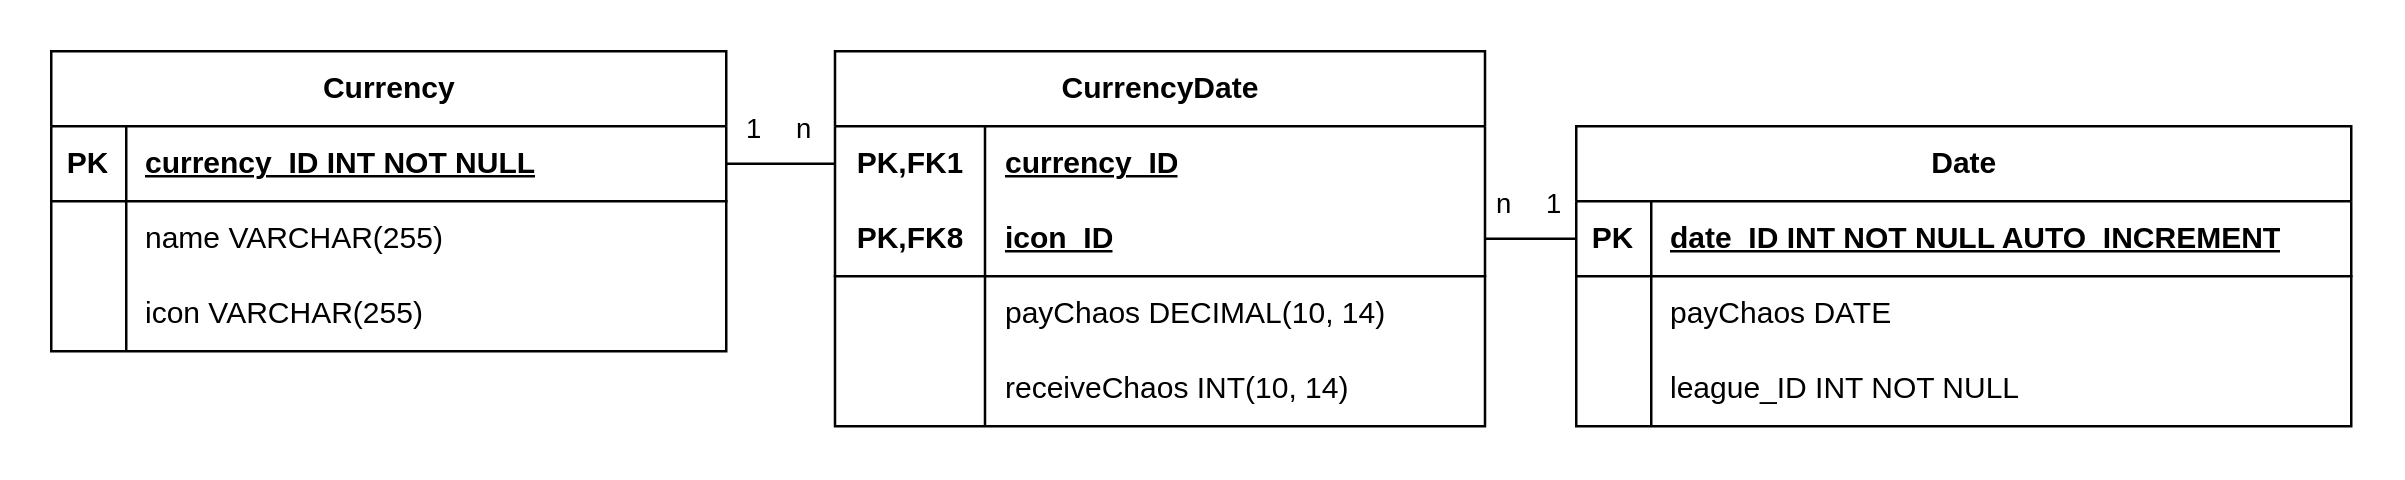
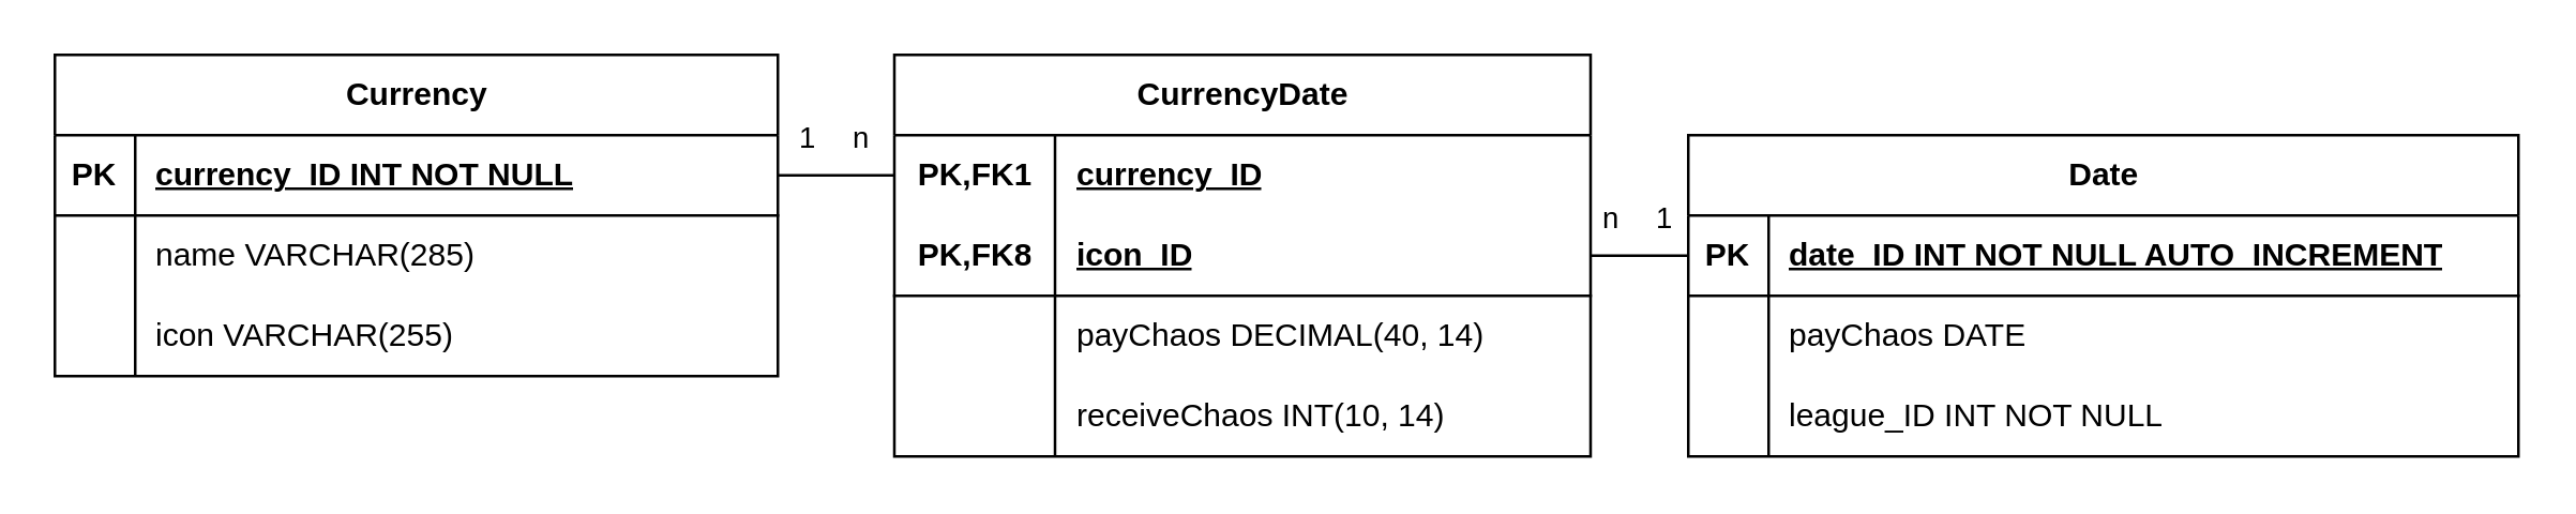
  <mxCell id="0" />
  <mxCell id="1" parent="0" />
  <mxCell id="2" value="Currency" style="shape=table;startSize=30;container=1;collapsible=1;childLayout=tableLayout;fixedRows=1;rowLines=0;fontStyle=1;align=center;resizeLast=1;html=1;" vertex="1" parent="1"><mxGeometry x="20" y="20" width="270" height="120" as="geometry" /></mxCell>
  <mxCell id="3" value="" style="shape=tableRow;horizontal=0;startSize=0;swimlaneHead=0;swimlaneBody=0;fillColor=none;collapsible=0;dropTarget=0;points=[[0,0.5],[1,0.5]];portConstraint=eastwest;top=0;left=0;right=0;bottom=1;" vertex="1" parent="2"><mxGeometry y="30" width="270" height="30" as="geometry" /></mxCell>
  <mxCell id="4" value="PK" style="shape=partialRectangle;connectable=0;fillColor=none;top=0;left=0;bottom=0;right=0;fontStyle=1;overflow=hidden;whiteSpace=wrap;html=1;" vertex="1" parent="3"><mxGeometry width="30" height="30" as="geometry"><mxRectangle width="30" height="30" as="alternateBounds" /></mxGeometry></mxCell>
  <mxCell id="5" value="currency_ID INT NOT NULL" style="shape=partialRectangle;connectable=0;fillColor=none;top=0;left=0;bottom=0;right=0;align=left;spacingLeft=6;fontStyle=5;overflow=hidden;whiteSpace=wrap;html=1;" vertex="1" parent="3"><mxGeometry x="30" width="240" height="30" as="geometry"><mxRectangle width="240" height="30" as="alternateBounds" /></mxGeometry></mxCell>
  <mxCell id="6" value="" style="shape=tableRow;horizontal=0;startSize=0;swimlaneHead=0;swimlaneBody=0;fillColor=none;collapsible=0;dropTarget=0;points=[[0,0.5],[1,0.5]];portConstraint=eastwest;top=0;left=0;right=0;bottom=0;" vertex="1" parent="2"><mxGeometry y="60" width="270" height="30" as="geometry" /></mxCell>
  <mxCell id="7" value="" style="shape=partialRectangle;connectable=0;fillColor=none;top=0;left=0;bottom=0;right=0;editable=1;overflow=hidden;whiteSpace=wrap;html=1;" vertex="1" parent="6"><mxGeometry width="30" height="30" as="geometry"><mxRectangle width="30" height="30" as="alternateBounds" /></mxGeometry></mxCell>
- <mxCell id="8" value="name VARCHAR(255)" style="shape=partialRectangle;connectable=0;fillColor=none;top=0;left=0;bottom=0;right=0;align=left;spacingLeft=6;overflow=hidden;whiteSpace=wrap;html=1;" vertex="1" parent="6"><mxGeometry x="30" width="240" height="30" as="geometry"><mxRectangle width="240" height="30" as="alternateBounds" /></mxGeometry></mxCell>
+ <mxCell id="8" value="name VARCHAR(285)" style="shape=partialRectangle;connectable=0;fillColor=none;top=0;left=0;bottom=0;right=0;align=left;spacingLeft=6;overflow=hidden;whiteSpace=wrap;html=1;" vertex="1" parent="6"><mxGeometry x="30" width="240" height="30" as="geometry"><mxRectangle width="240" height="30" as="alternateBounds" /></mxGeometry></mxCell>
  <mxCell id="9" value="" style="shape=tableRow;horizontal=0;startSize=0;swimlaneHead=0;swimlaneBody=0;fillColor=none;collapsible=0;dropTarget=0;points=[[0,0.5],[1,0.5]];portConstraint=eastwest;top=0;left=0;right=0;bottom=0;" vertex="1" parent="2"><mxGeometry y="90" width="270" height="30" as="geometry" /></mxCell>
  <mxCell id="10" value="" style="shape=partialRectangle;connectable=0;fillColor=none;top=0;left=0;bottom=0;right=0;editable=1;overflow=hidden;whiteSpace=wrap;html=1;" vertex="1" parent="9"><mxGeometry width="30" height="30" as="geometry"><mxRectangle width="30" height="30" as="alternateBounds" /></mxGeometry></mxCell>
  <mxCell id="11" value="icon VARCHAR(255)" style="shape=partialRectangle;connectable=0;fillColor=none;top=0;left=0;bottom=0;right=0;align=left;spacingLeft=6;overflow=hidden;whiteSpace=wrap;html=1;" vertex="1" parent="9"><mxGeometry x="30" width="240" height="30" as="geometry"><mxRectangle width="240" height="30" as="alternateBounds" /></mxGeometry></mxCell>
  <mxCell id="12" value="Date" style="shape=table;startSize=30;container=1;collapsible=1;childLayout=tableLayout;fixedRows=1;rowLines=0;fontStyle=1;align=center;resizeLast=1;html=1;" vertex="1" parent="1"><mxGeometry x="630" y="50" width="310" height="120" as="geometry" /></mxCell>
  <mxCell id="13" value="" style="shape=tableRow;horizontal=0;startSize=0;swimlaneHead=0;swimlaneBody=0;fillColor=none;collapsible=0;dropTarget=0;points=[[0,0.5],[1,0.5]];portConstraint=eastwest;top=0;left=0;right=0;bottom=1;" vertex="1" parent="12"><mxGeometry y="30" width="310" height="30" as="geometry" /></mxCell>
  <mxCell id="14" value="PK" style="shape=partialRectangle;connectable=0;fillColor=none;top=0;left=0;bottom=0;right=0;fontStyle=1;overflow=hidden;whiteSpace=wrap;html=1;" vertex="1" parent="13"><mxGeometry width="30" height="30" as="geometry"><mxRectangle width="30" height="30" as="alternateBounds" /></mxGeometry></mxCell>
  <mxCell id="15" value="date_ID INT NOT NULL AUTO_INCREMENT" style="shape=partialRectangle;connectable=0;fillColor=none;top=0;left=0;bottom=0;right=0;align=left;spacingLeft=6;fontStyle=5;overflow=hidden;whiteSpace=wrap;html=1;" vertex="1" parent="13"><mxGeometry x="30" width="280" height="30" as="geometry"><mxRectangle width="280" height="30" as="alternateBounds" /></mxGeometry></mxCell>
  <mxCell id="16" value="" style="shape=tableRow;horizontal=0;startSize=0;swimlaneHead=0;swimlaneBody=0;fillColor=none;collapsible=0;dropTarget=0;points=[[0,0.5],[1,0.5]];portConstraint=eastwest;top=0;left=0;right=0;bottom=0;" vertex="1" parent="12"><mxGeometry y="60" width="310" height="30" as="geometry" /></mxCell>
  <mxCell id="17" value="" style="shape=partialRectangle;connectable=0;fillColor=none;top=0;left=0;bottom=0;right=0;editable=1;overflow=hidden;whiteSpace=wrap;html=1;" vertex="1" parent="16"><mxGeometry width="30" height="30" as="geometry"><mxRectangle width="30" height="30" as="alternateBounds" /></mxGeometry></mxCell>
  <mxCell id="18" value="payChaos DATE" style="shape=partialRectangle;connectable=0;fillColor=none;top=0;left=0;bottom=0;right=0;align=left;spacingLeft=6;overflow=hidden;whiteSpace=wrap;html=1;" vertex="1" parent="16"><mxGeometry x="30" width="280" height="30" as="geometry"><mxRectangle width="280" height="30" as="alternateBounds" /></mxGeometry></mxCell>
  <mxCell id="19" value="" style="shape=tableRow;horizontal=0;startSize=0;swimlaneHead=0;swimlaneBody=0;fillColor=none;collapsible=0;dropTarget=0;points=[[0,0.5],[1,0.5]];portConstraint=eastwest;top=0;left=0;right=0;bottom=0;" vertex="1" parent="12"><mxGeometry y="90" width="310" height="30" as="geometry" /></mxCell>
  <mxCell id="20" value="" style="shape=partialRectangle;connectable=0;fillColor=none;top=0;left=0;bottom=0;right=0;editable=1;overflow=hidden;whiteSpace=wrap;html=1;" vertex="1" parent="19"><mxGeometry width="30" height="30" as="geometry"><mxRectangle width="30" height="30" as="alternateBounds" /></mxGeometry></mxCell>
  <mxCell id="21" value="league_ID INT NOT NULL" style="shape=partialRectangle;connectable=0;fillColor=none;top=0;left=0;bottom=0;right=0;align=left;spacingLeft=6;overflow=hidden;whiteSpace=wrap;html=1;" vertex="1" parent="19"><mxGeometry x="30" width="280" height="30" as="geometry"><mxRectangle width="280" height="30" as="alternateBounds" /></mxGeometry></mxCell>
  <mxCell id="22" value="CurrencyDate" style="shape=table;startSize=30;container=1;collapsible=1;childLayout=tableLayout;fixedRows=1;rowLines=0;fontStyle=1;align=center;resizeLast=1;html=1;whiteSpace=wrap;" vertex="1" parent="1"><mxGeometry x="333.5" y="20" width="260" height="150" as="geometry" /></mxCell>
  <mxCell id="23" value="" style="shape=tableRow;horizontal=0;startSize=0;swimlaneHead=0;swimlaneBody=0;fillColor=none;collapsible=0;dropTarget=0;points=[[0,0.5],[1,0.5]];portConstraint=eastwest;top=0;left=0;right=0;bottom=0;html=1;" vertex="1" parent="22"><mxGeometry y="30" width="260" height="30" as="geometry" /></mxCell>
  <mxCell id="24" value="PK,FK1" style="shape=partialRectangle;connectable=0;fillColor=none;top=0;left=0;bottom=0;right=0;fontStyle=1;overflow=hidden;html=1;whiteSpace=wrap;" vertex="1" parent="23"><mxGeometry width="60" height="30" as="geometry"><mxRectangle width="60" height="30" as="alternateBounds" /></mxGeometry></mxCell>
  <mxCell id="25" value="currency_ID" style="shape=partialRectangle;connectable=0;fillColor=none;top=0;left=0;bottom=0;right=0;align=left;spacingLeft=6;fontStyle=5;overflow=hidden;html=1;whiteSpace=wrap;" vertex="1" parent="23"><mxGeometry x="60" width="200" height="30" as="geometry"><mxRectangle width="200" height="30" as="alternateBounds" /></mxGeometry></mxCell>
  <mxCell id="26" value="" style="shape=tableRow;horizontal=0;startSize=0;swimlaneHead=0;swimlaneBody=0;fillColor=none;collapsible=0;dropTarget=0;points=[[0,0.5],[1,0.5]];portConstraint=eastwest;top=0;left=0;right=0;bottom=1;html=1;" vertex="1" parent="22"><mxGeometry y="60" width="260" height="30" as="geometry" /></mxCell>
  <mxCell id="27" value="PK,FK8" style="shape=partialRectangle;connectable=0;fillColor=none;top=0;left=0;bottom=0;right=0;fontStyle=1;overflow=hidden;html=1;whiteSpace=wrap;" vertex="1" parent="26"><mxGeometry width="60" height="30" as="geometry"><mxRectangle width="60" height="30" as="alternateBounds" /></mxGeometry></mxCell>
  <mxCell id="28" value="icon_ID" style="shape=partialRectangle;connectable=0;fillColor=none;top=0;left=0;bottom=0;right=0;align=left;spacingLeft=6;fontStyle=5;overflow=hidden;html=1;whiteSpace=wrap;" vertex="1" parent="26"><mxGeometry x="60" width="200" height="30" as="geometry"><mxRectangle width="200" height="30" as="alternateBounds" /></mxGeometry></mxCell>
  <mxCell id="29" value="" style="shape=tableRow;horizontal=0;startSize=0;swimlaneHead=0;swimlaneBody=0;fillColor=none;collapsible=0;dropTarget=0;points=[[0,0.5],[1,0.5]];portConstraint=eastwest;top=0;left=0;right=0;bottom=0;html=1;" vertex="1" parent="22"><mxGeometry y="90" width="260" height="30" as="geometry" /></mxCell>
  <mxCell id="30" value="" style="shape=partialRectangle;connectable=0;fillColor=none;top=0;left=0;bottom=0;right=0;editable=1;overflow=hidden;html=1;whiteSpace=wrap;" vertex="1" parent="29"><mxGeometry width="60" height="30" as="geometry"><mxRectangle width="60" height="30" as="alternateBounds" /></mxGeometry></mxCell>
- <mxCell id="31" value="payChaos DECIMAL(10, 14)" style="shape=partialRectangle;connectable=0;fillColor=none;top=0;left=0;bottom=0;right=0;align=left;spacingLeft=6;overflow=hidden;html=1;whiteSpace=wrap;" vertex="1" parent="29"><mxGeometry x="60" width="200" height="30" as="geometry"><mxRectangle width="200" height="30" as="alternateBounds" /></mxGeometry></mxCell>
+ <mxCell id="31" value="payChaos DECIMAL(40, 14)" style="shape=partialRectangle;connectable=0;fillColor=none;top=0;left=0;bottom=0;right=0;align=left;spacingLeft=6;overflow=hidden;html=1;whiteSpace=wrap;" vertex="1" parent="29"><mxGeometry x="60" width="200" height="30" as="geometry"><mxRectangle width="200" height="30" as="alternateBounds" /></mxGeometry></mxCell>
  <mxCell id="32" value="" style="shape=tableRow;horizontal=0;startSize=0;swimlaneHead=0;swimlaneBody=0;fillColor=none;collapsible=0;dropTarget=0;points=[[0,0.5],[1,0.5]];portConstraint=eastwest;top=0;left=0;right=0;bottom=0;html=1;" vertex="1" parent="22"><mxGeometry y="120" width="260" height="30" as="geometry" /></mxCell>
  <mxCell id="33" value="" style="shape=partialRectangle;connectable=0;fillColor=none;top=0;left=0;bottom=0;right=0;editable=1;overflow=hidden;html=1;whiteSpace=wrap;" vertex="1" parent="32"><mxGeometry width="60" height="30" as="geometry"><mxRectangle width="60" height="30" as="alternateBounds" /></mxGeometry></mxCell>
  <mxCell id="34" value="receiveChaos INT(10, 14)" style="shape=partialRectangle;connectable=0;fillColor=none;top=0;left=0;bottom=0;right=0;align=left;spacingLeft=6;overflow=hidden;html=1;whiteSpace=wrap;" vertex="1" parent="32"><mxGeometry x="60" width="200" height="30" as="geometry"><mxRectangle width="200" height="30" as="alternateBounds" /></mxGeometry></mxCell>
  <mxCell id="35" value="" style="endArrow=none;html=1;rounded=0;entryX=0;entryY=0.5;entryDx=0;entryDy=0;exitX=1;exitY=0.5;exitDx=0;exitDy=0;" edge="1" parent="1" source="3" target="23"><mxGeometry width="50" height="50" relative="1" as="geometry"><mxPoint x="440" y="250" as="sourcePoint" /><mxPoint x="490" y="200" as="targetPoint" /></mxGeometry></mxCell>
  <mxCell id="36" value="n" style="edgeLabel;html=1;align=center;verticalAlign=middle;resizable=0;points=[];" vertex="1" connectable="0" parent="35"><mxGeometry x="0.751" relative="1" as="geometry"><mxPoint x="-8" y="-15" as="offset" /></mxGeometry></mxCell>
  <mxCell id="37" value="1" style="edgeLabel;html=1;align=center;verticalAlign=middle;resizable=0;points=[];" vertex="1" connectable="0" parent="35"><mxGeometry x="-0.87" y="2" relative="1" as="geometry"><mxPoint x="7" y="-13" as="offset" /></mxGeometry></mxCell>
  <mxCell id="38" value="" style="endArrow=none;html=1;rounded=0;entryX=0;entryY=0.5;entryDx=0;entryDy=0;exitX=1;exitY=0.5;exitDx=0;exitDy=0;" edge="1" parent="1" source="26" target="13"><mxGeometry relative="1" as="geometry"><mxPoint x="360" y="210" as="sourcePoint" /><mxPoint x="520" y="210" as="targetPoint" /></mxGeometry></mxCell>
  <mxCell id="39" value="n" style="edgeLabel;html=1;align=center;verticalAlign=middle;resizable=0;points=[];" vertex="1" connectable="0" parent="38"><mxGeometry x="-0.892" relative="1" as="geometry"><mxPoint x="5" y="-15" as="offset" /></mxGeometry></mxCell>
  <mxCell id="40" value="1" style="edgeLabel;html=1;align=center;verticalAlign=middle;resizable=0;points=[];" vertex="1" connectable="0" parent="38"><mxGeometry x="0.855" y="1" relative="1" as="geometry"><mxPoint x="-7" y="-14" as="offset" /></mxGeometry></mxCell>
